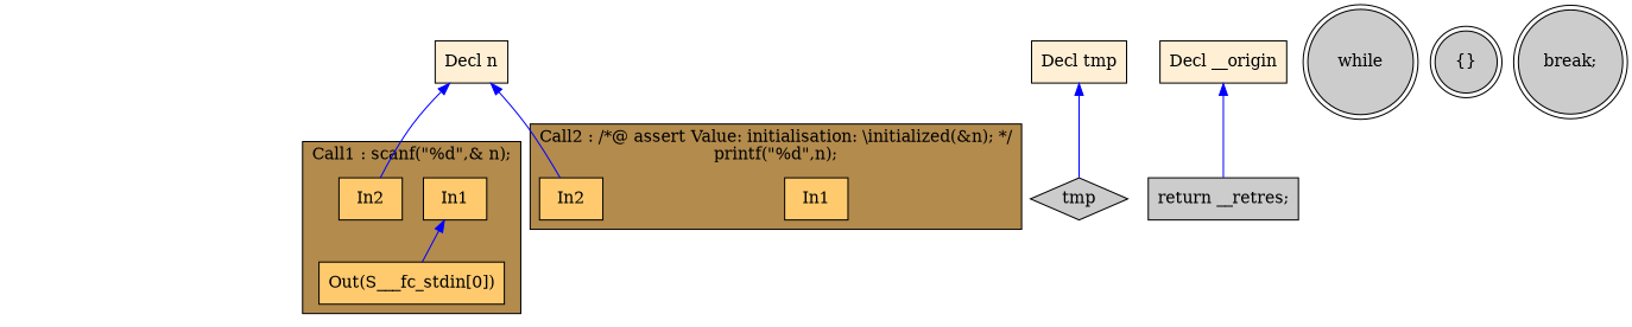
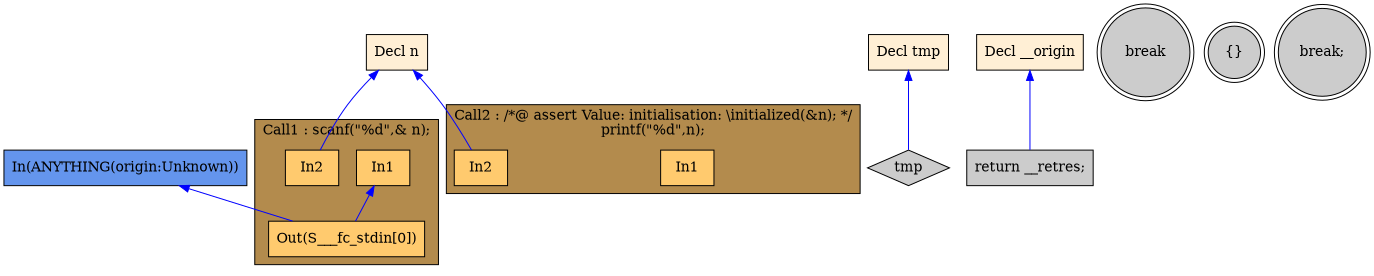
  digraph {
    rankdir=TB
    node [fillcolor="#FFCA6E" shape=box style=filled]
    edge [color="#0000FF" dir=back]
    n1 [label=In1]
    n2 [label=In2]
    n3 [label="Out(S___fc_stdin[0])"]
    n4 [label=In1]
    n5 [label=In2]
    n6 [fillcolor="#FFEFD5" label="Decl n"]
    n7 [fillcolor="#FFEFD5" label="Decl tmp"]
    n8 [fillcolor="#CCCCCC" label=tmp shape=diamond]
    n9 [fillcolor="#FFEFD5" label="Decl __origin"]
    n10 [fillcolor="#CCCCCC" label="return __retres;"]
-   n11 [fillcolor="#CCCCCC" label=while shape=doublecircle]
+   n11 [fillcolor="#CCCCCC" label=break shape=doublecircle]
    n12 [fillcolor="#CCCCCC" label="{}" shape=doublecircle]
    n13 [fillcolor="#CCCCCC" label="break;" shape=doublecircle]
+   n14 [fillcolor="#6495ED" label="In(ANYTHING(origin:Unknown))"]
    subgraph cluster_1 {
      fillcolor="#B38B4D"
      label="Call1 : scanf(\"%d\",& n);"
      style=filled
      n1
      n2
      n3
    }
    subgraph cluster_2 {
      fillcolor="#B38B4D"
      label="Call2 : /*@ assert Value: initialisation: \\initialized(&n); */\nprintf(\"%d\",n);"
      style=filled
      n4
      n5
    }
    n1 -> n3
    n6 -> n2
    n6 -> n5
    n7 -> n8
    n9 -> n10
+   n14 -> n3
  }
